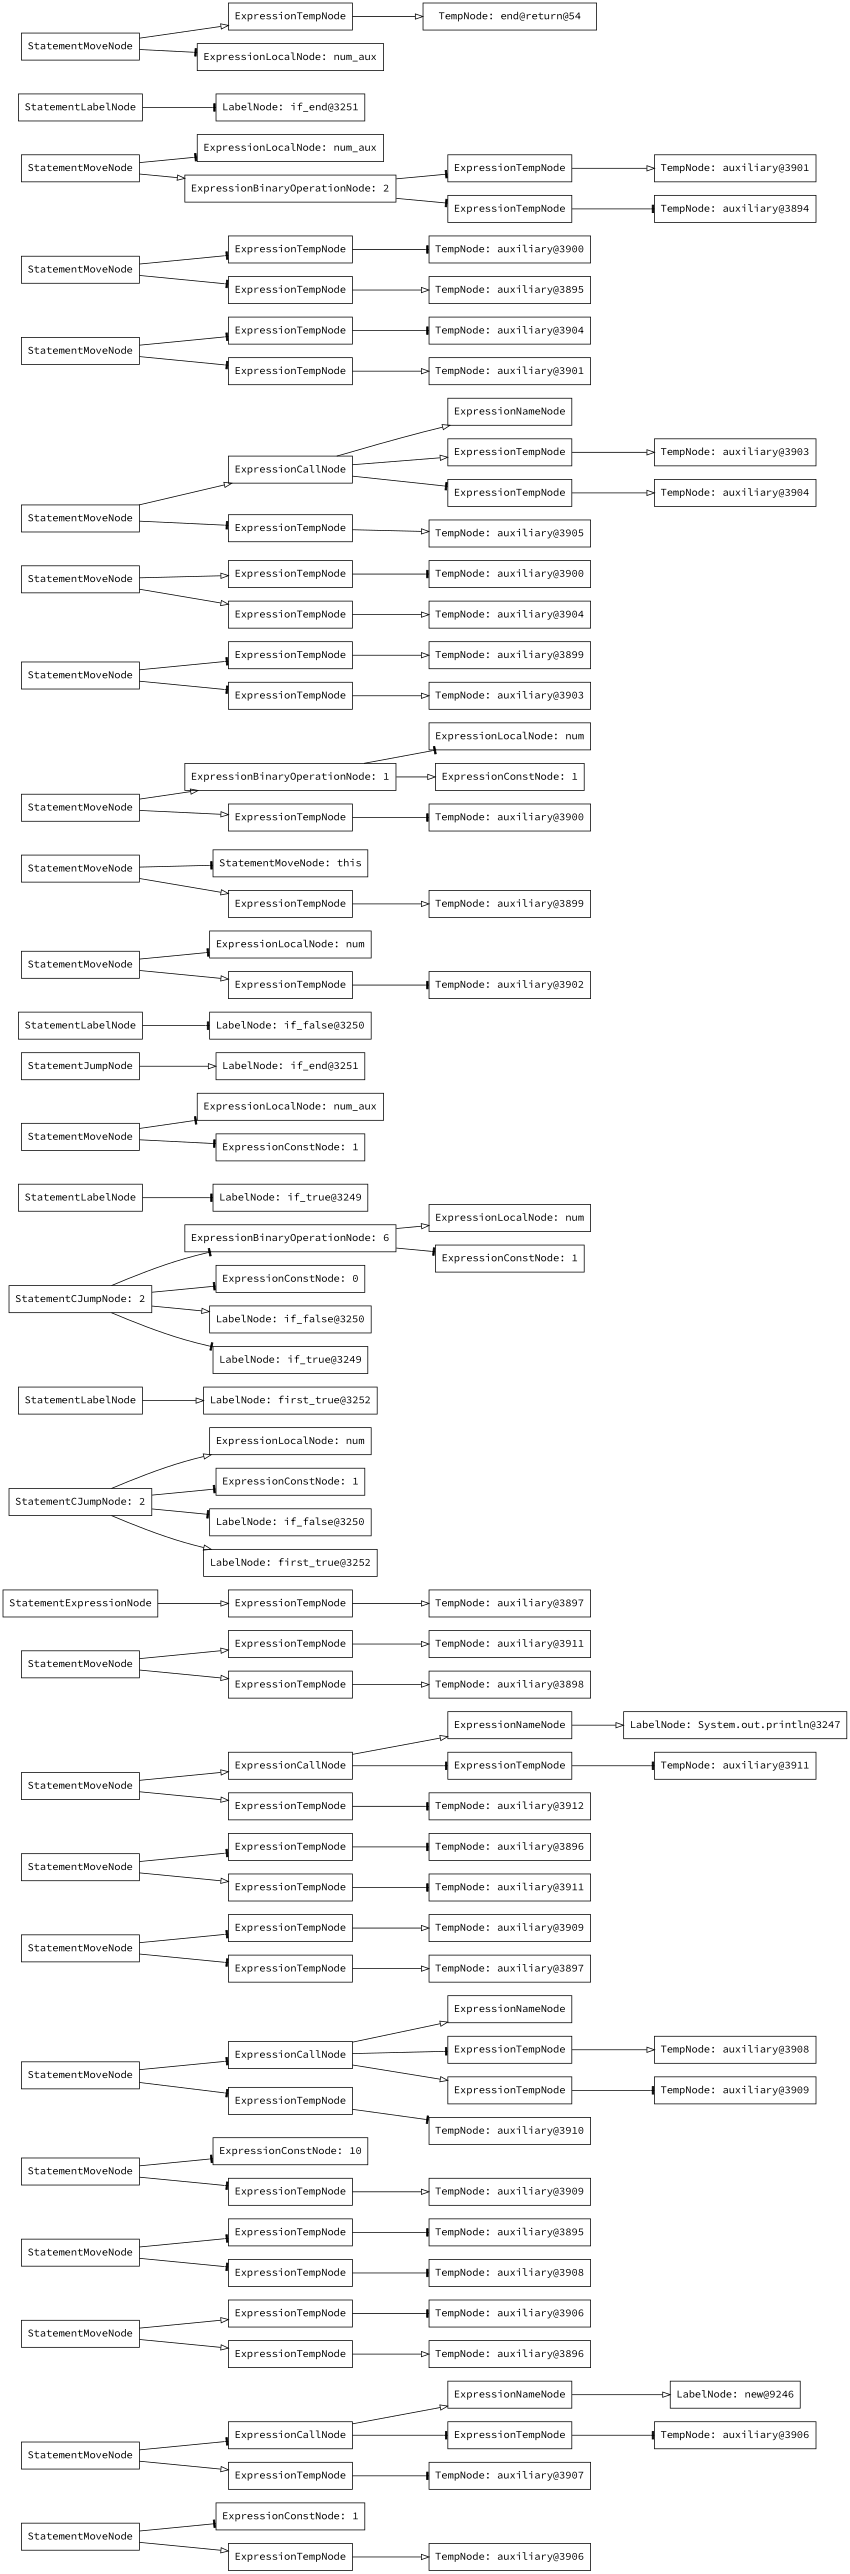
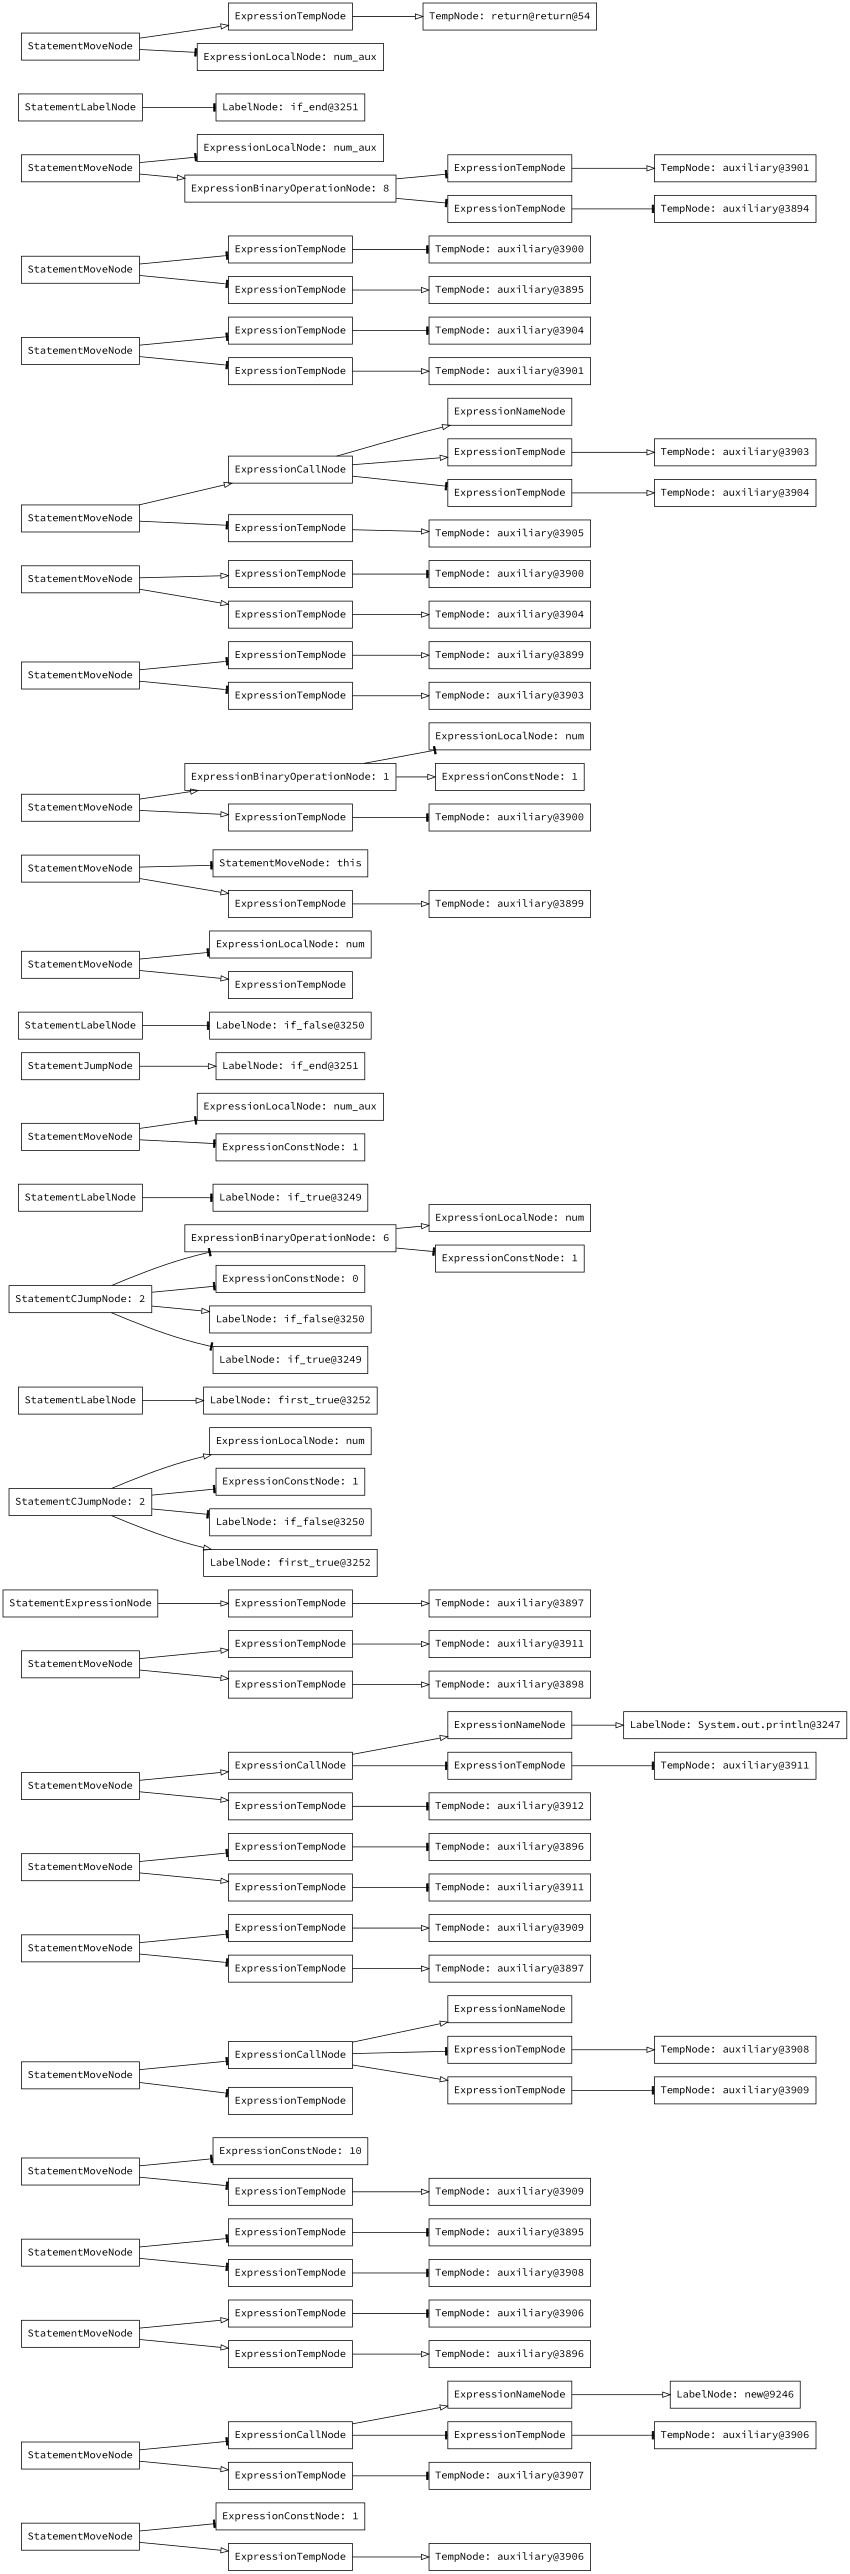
  digraph {
    fontname="Source Code Pro"
    rankdir=LR
    node [fontname="Source Code Pro" shape=box]
    edge [arrowhead=tee fontname="Source Code Pro"]
    n1 [label=StatementMoveNode]
    n2 [label="ExpressionConstNode: 1"]
    n3 [label=ExpressionTempNode]
    n4 [label="TempNode: auxiliary@3906"]
    n5 [label=StatementMoveNode]
    n6 [label=ExpressionCallNode]
    n7 [label=ExpressionTempNode]
    n8 [label=ExpressionNameNode]
    n9 [label=ExpressionTempNode]
    n10 [label="TempNode: auxiliary@3907"]
    n11 [label="LabelNode: new@9246"]
    n12 [label="TempNode: auxiliary@3906"]
    n13 [label=StatementMoveNode]
    n14 [label=ExpressionTempNode]
    n15 [label=ExpressionTempNode]
    n16 [label="TempNode: auxiliary@3906"]
    n17 [label="TempNode: auxiliary@3896"]
    n18 [label=StatementMoveNode]
    n19 [label=ExpressionTempNode]
    n20 [label=ExpressionTempNode]
    n21 [label="TempNode: auxiliary@3895"]
    n22 [label="TempNode: auxiliary@3908"]
    n23 [label=StatementMoveNode]
    n24 [label="ExpressionConstNode: 10"]
    n25 [label=ExpressionTempNode]
    n26 [label="TempNode: auxiliary@3909"]
    n27 [label=StatementMoveNode]
    n28 [label=ExpressionCallNode]
    n29 [label=ExpressionTempNode]
    n30 [label=ExpressionNameNode]
    n31 [label=ExpressionTempNode]
    n32 [label=ExpressionTempNode]
-   n33 [label="TempNode: auxiliary@3910"]
    n34 [label="TempNode: auxiliary@3908"]
    n35 [label="TempNode: auxiliary@3909"]
    n36 [label=StatementMoveNode]
    n37 [label=ExpressionTempNode]
    n38 [label=ExpressionTempNode]
    n39 [label="TempNode: auxiliary@3909"]
    n40 [label="TempNode: auxiliary@3897"]
    n41 [label=StatementMoveNode]
    n42 [label=ExpressionTempNode]
    n43 [label=ExpressionTempNode]
    n44 [label="TempNode: auxiliary@3896"]
    n45 [label="TempNode: auxiliary@3911"]
    n46 [label=StatementMoveNode]
    n47 [label=ExpressionCallNode]
    n48 [label=ExpressionTempNode]
    n49 [label=ExpressionNameNode]
    n50 [label=ExpressionTempNode]
    n51 [label="TempNode: auxiliary@3912"]
    n52 [label="LabelNode: System.out.println@3247"]
    n53 [label="TempNode: auxiliary@3911"]
    n54 [label=StatementMoveNode]
    n55 [label=ExpressionTempNode]
    n56 [label=ExpressionTempNode]
    n57 [label="TempNode: auxiliary@3911"]
    n58 [label="TempNode: auxiliary@3898"]
    n59 [label=StatementExpressionNode]
    n60 [label=ExpressionTempNode]
    n61 [label="TempNode: auxiliary@3897"]
    n62 [label="StatementCJumpNode: 2"]
    n63 [label="ExpressionLocalNode: num"]
    n64 [label="ExpressionConstNode: 1"]
    n65 [label="LabelNode: if_false@3250"]
    n66 [label="LabelNode: first_true@3252"]
    n67 [label=StatementLabelNode]
    n68 [label="LabelNode: first_true@3252"]
    n69 [label="StatementCJumpNode: 2"]
    n70 [label="ExpressionBinaryOperationNode: 6"]
    n71 [label="ExpressionConstNode: 0"]
    n72 [label="LabelNode: if_false@3250"]
    n73 [label="LabelNode: if_true@3249"]
    n74 [label="ExpressionLocalNode: num"]
    n75 [label="ExpressionConstNode: 1"]
    n76 [label=StatementLabelNode]
    n77 [label="LabelNode: if_true@3249"]
    n78 [label=StatementMoveNode]
    n79 [label="ExpressionLocalNode: num_aux"]
    n80 [label="ExpressionConstNode: 1"]
    n81 [label=StatementJumpNode]
    n82 [label="LabelNode: if_end@3251"]
    n83 [label=StatementLabelNode]
    n84 [label="LabelNode: if_false@3250"]
    n85 [label=StatementMoveNode]
    n86 [label="ExpressionLocalNode: num"]
    n87 [label=ExpressionTempNode]
-   n88 [label="TempNode: auxiliary@3902"]
    n89 [label=StatementMoveNode]
    n90 [label="StatementMoveNode: this"]
    n91 [label=ExpressionTempNode]
    n92 [label="TempNode: auxiliary@3899"]
    n93 [label=StatementMoveNode]
    n94 [label="ExpressionBinaryOperationNode: 1"]
    n95 [label=ExpressionTempNode]
    n96 [label="ExpressionLocalNode: num"]
    n97 [label="ExpressionConstNode: 1"]
    n98 [label="TempNode: auxiliary@3900"]
    n99 [label=StatementMoveNode]
    n100 [label=ExpressionTempNode]
    n101 [label=ExpressionTempNode]
    n102 [label="TempNode: auxiliary@3899"]
    n103 [label="TempNode: auxiliary@3903"]
    n104 [label=StatementMoveNode]
    n105 [label=ExpressionTempNode]
    n106 [label=ExpressionTempNode]
    n107 [label="TempNode: auxiliary@3900"]
    n108 [label="TempNode: auxiliary@3904"]
    n109 [label=StatementMoveNode]
    n110 [label=ExpressionCallNode]
    n111 [label=ExpressionTempNode]
    n112 [label=ExpressionNameNode]
    n113 [label=ExpressionTempNode]
    n114 [label=ExpressionTempNode]
    n115 [label="TempNode: auxiliary@3905"]
    n116 [label="TempNode: auxiliary@3903"]
    n117 [label="TempNode: auxiliary@3904"]
    n118 [label=StatementMoveNode]
    n119 [label=ExpressionTempNode]
    n120 [label=ExpressionTempNode]
    n121 [label="TempNode: auxiliary@3904"]
    n122 [label="TempNode: auxiliary@3901"]
    n123 [label=StatementMoveNode]
    n124 [label=ExpressionTempNode]
    n125 [label=ExpressionTempNode]
    n126 [label="TempNode: auxiliary@3900"]
    n127 [label="TempNode: auxiliary@3895"]
    n128 [label=StatementMoveNode]
    n129 [label="ExpressionLocalNode: num_aux"]
-   n130 [label="ExpressionBinaryOperationNode: 2"]
+   n130 [label="ExpressionBinaryOperationNode: 8"]
    n131 [label=ExpressionTempNode]
    n132 [label=ExpressionTempNode]
    n133 [label="TempNode: auxiliary@3901"]
    n134 [label="TempNode: auxiliary@3894"]
    n135 [label=StatementLabelNode]
    n136 [label="LabelNode: if_end@3251"]
    n137 [label=StatementMoveNode]
    n138 [label=ExpressionTempNode]
    n139 [label="ExpressionLocalNode: num_aux"]
-   n140 [label="TempNode: end@return@54"]
+   n140 [label="TempNode: return@return@54"]
    n1 -> n2
    n1 -> n3 [arrowhead=onormal]
    n3 -> n4 [arrowhead=onormal]
    n5 -> n6
    n5 -> n7 [arrowhead=onormal]
    n6 -> n8 [arrowhead=onormal]
    n6 -> n9
    n7 -> n10
    n8 -> n11 [arrowhead=onormal]
    n9 -> n12
    n13 -> n14 [arrowhead=onormal]
    n13 -> n15 [arrowhead=onormal]
    n14 -> n16
    n15 -> n17 [arrowhead=onormal]
    n18 -> n19
    n18 -> n20
    n19 -> n21
    n20 -> n22
    n23 -> n24
    n23 -> n25
    n25 -> n26 [arrowhead=onormal]
    n27 -> n28
    n27 -> n29
    n28 -> n30 [arrowhead=onormal]
    n28 -> n31
    n28 -> n32 [arrowhead=onormal]
-   n29 -> n33
    n31 -> n34 [arrowhead=onormal]
    n32 -> n35
    n36 -> n37
    n36 -> n38
    n37 -> n39 [arrowhead=onormal]
    n38 -> n40 [arrowhead=onormal]
    n41 -> n42
    n41 -> n43 [arrowhead=onormal]
    n42 -> n44
    n43 -> n45
    n46 -> n47 [arrowhead=onormal]
    n46 -> n48 [arrowhead=onormal]
    n47 -> n49 [arrowhead=onormal]
    n47 -> n50
    n48 -> n51
    n49 -> n52 [arrowhead=onormal]
    n50 -> n53
    n54 -> n55 [arrowhead=onormal]
    n54 -> n56 [arrowhead=onormal]
    n55 -> n57 [arrowhead=onormal]
    n56 -> n58 [arrowhead=onormal]
    n59 -> n60 [arrowhead=onormal]
    n60 -> n61 [arrowhead=onormal]
    n62 -> n63 [arrowhead=onormal]
    n62 -> n64
    n62 -> n65
    n62 -> n66 [arrowhead=onormal]
    n67 -> n68 [arrowhead=onormal]
    n69 -> n70
    n69 -> n71
    n69 -> n72 [arrowhead=onormal]
    n69 -> n73
    n70 -> n74 [arrowhead=onormal]
    n70 -> n75
    n76 -> n77
    n78 -> n79
    n78 -> n80
    n81 -> n82 [arrowhead=onormal]
    n83 -> n84
    n85 -> n86
    n85 -> n87 [arrowhead=onormal]
-   n87 -> n88
    n89 -> n90
    n89 -> n91 [arrowhead=onormal]
    n91 -> n92 [arrowhead=onormal]
    n93 -> n94 [arrowhead=onormal]
    n93 -> n95 [arrowhead=onormal]
    n94 -> n96
    n94 -> n97 [arrowhead=onormal]
    n95 -> n98
    n99 -> n100
    n99 -> n101
    n100 -> n102 [arrowhead=onormal]
    n101 -> n103 [arrowhead=onormal]
    n104 -> n105 [arrowhead=onormal]
    n104 -> n106 [arrowhead=onormal]
    n105 -> n107
    n106 -> n108 [arrowhead=onormal]
    n109 -> n110 [arrowhead=onormal]
    n109 -> n111
    n110 -> n112 [arrowhead=onormal]
    n110 -> n113 [arrowhead=onormal]
    n110 -> n114
    n111 -> n115 [arrowhead=onormal]
    n113 -> n116 [arrowhead=onormal]
    n114 -> n117 [arrowhead=onormal]
    n118 -> n119
    n118 -> n120
    n119 -> n121
    n120 -> n122 [arrowhead=onormal]
    n123 -> n124
    n123 -> n125
    n124 -> n126
    n125 -> n127 [arrowhead=onormal]
    n128 -> n129
    n128 -> n130 [arrowhead=onormal]
    n130 -> n131
    n130 -> n132
    n131 -> n133 [arrowhead=onormal]
    n132 -> n134
    n135 -> n136
    n137 -> n138 [arrowhead=onormal]
    n137 -> n139
    n138 -> n140 [arrowhead=onormal]
  }
